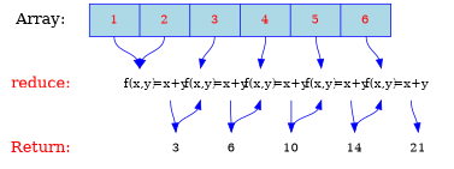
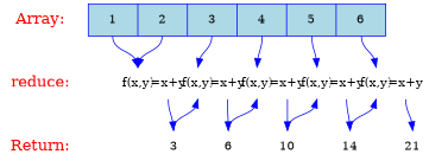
  digraph {
    node [fontcolor=red fontsize=18 shape=plaintext]
    edge [color=blue]
-   "Array:" [fontcolor=black]
-   n2 [color=blue fillcolor=lightblue fixedsize=true fontsize=14 label="<v0> 1 | <v1> 2 | <v2> 3 | <v3> 4 | <v4> 5 | <v5> 6" shape=record style=filled width=4.75]
+   "Array:"
+   n2 [color=blue fillcolor=lightblue fixedsize=true fontcolor=black fontsize=14 label="<v0> 1 | <v1> 2 | <v2> 3 | <v3> 4 | <v4> 5 | <v5> 6" shape=record style=filled width=4.75]
    "reduce:"
    n4 [color=white fixedsize=true fontcolor=black fontsize=14 label="<f0> f(x,y) | <f1> =x+y |   | <f2> f(x,y) | <f3> =x+y |   | <f4> f(x,y) | <f5> =x+y |   | <f6> f(x,y) | <f7> =x+y |   | <f8> f(x,y) | <f9> =x+y" shape=record width=4.75]
    "Return:"
    n6 [color=white fixedsize=true fontcolor=black fontsize=14 label="<r0> 3 | <r1> 6 | <r2> 10 | <r3> 14 | <r4> 21" shape=record width=4.75]
    subgraph sub_1 {
      rank=same
      "Array:"
      n2
    }
    subgraph sub_2 {
      rank=same
      "reduce:"
      n4
    }
    subgraph sub_3 {
      rank=same
      "Return:"
      n6
    }
    "Array:" -> "reduce:" [color=white]
    n2 -> n4 [headport=f0 tailport=v0]
    n2 -> n4 [headport=f0 tailport=v1]
    n2 -> n4 [headport=f2 tailport=v2]
    n2 -> n4 [headport=f4 tailport=v3]
    n2 -> n4 [headport=f6 tailport=v4]
    n2 -> n4 [headport=f8 tailport=v5]
    "reduce:" -> "Return:" [color=white]
    n4 -> n6 [headport=r0 tailport=f1]
    n4 -> n6 [headport=r1 tailport=f3]
    n4 -> n6 [headport=r2 tailport=f5]
    n4 -> n6 [headport=r3 tailport=f7]
    n4 -> n6 [headport=r4 tailport=f9]
    n6 -> n4 [headport=f2 tailport=r0]
    n6 -> n4 [headport=f4 tailport=r1]
    n6 -> n4 [headport=f6 tailport=r2]
    n6 -> n4 [headport=f8 tailport=r3]
  }
